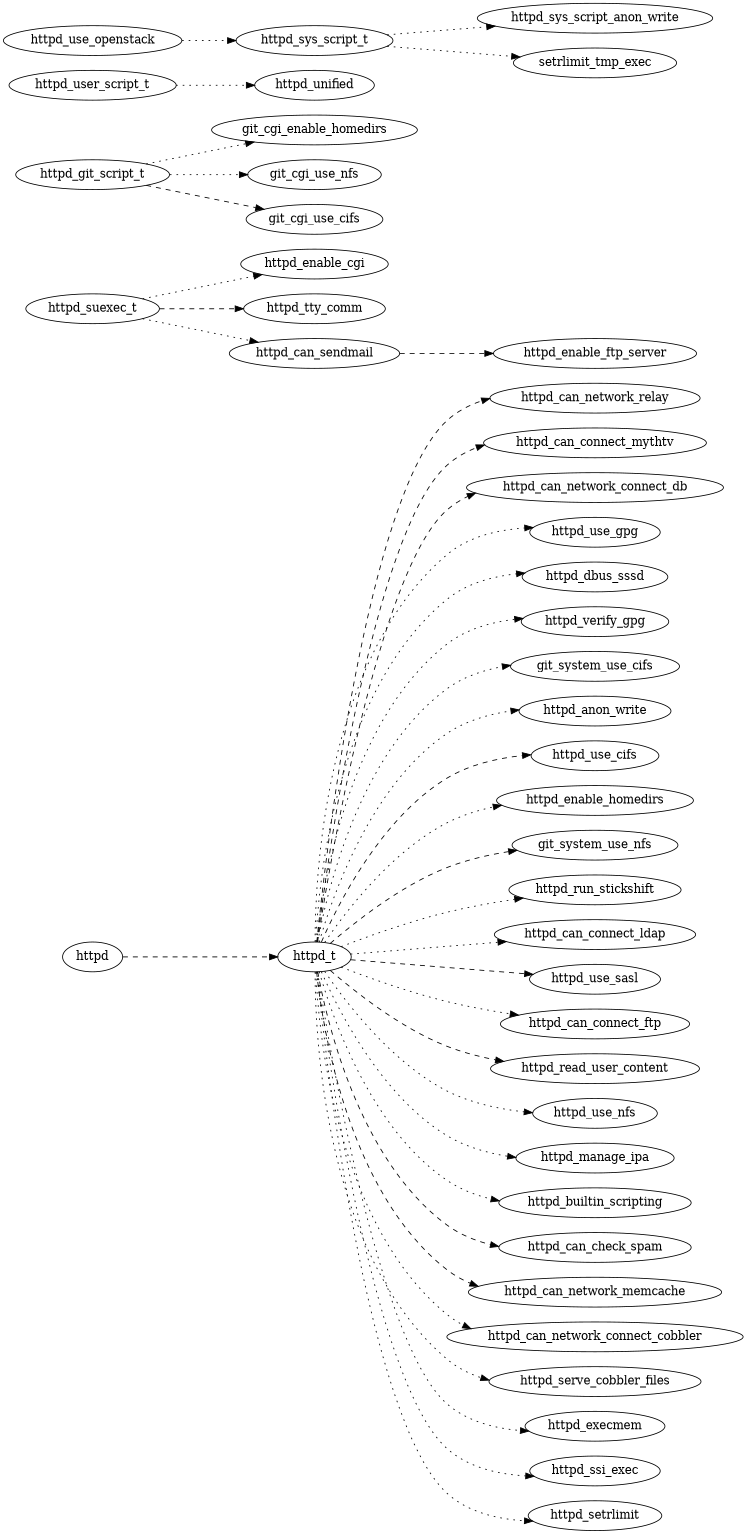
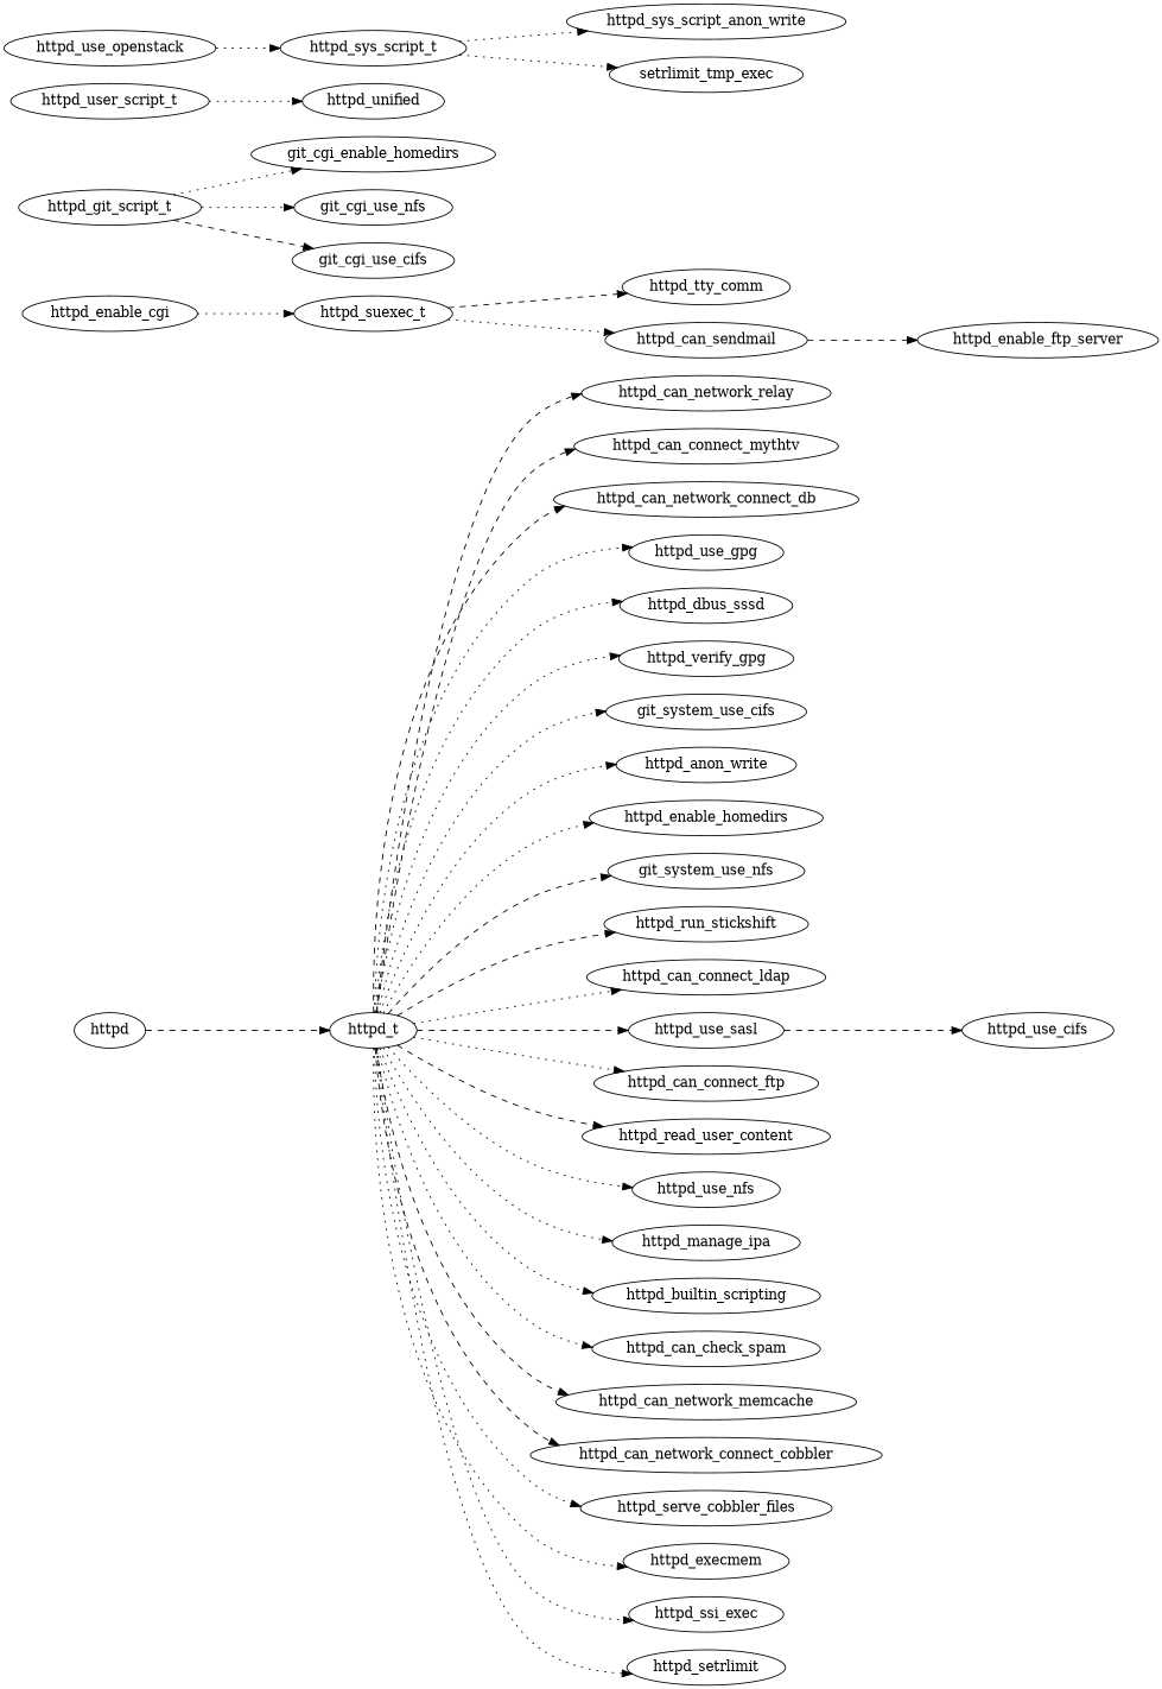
  digraph {
    rankdir=LR
    edge [style=dotted]
    httpd
    httpd_t
    httpd_can_network_relay
    httpd_can_connect_mythtv
    httpd_can_network_connect_db
    httpd_use_gpg
    httpd_dbus_sssd
    n8 [label=httpd_verify_gpg]
    git_system_use_cifs
    httpd_anon_write
    httpd_use_cifs
    httpd_enable_homedirs
    git_system_use_nfs
    httpd_run_stickshift
    httpd_can_connect_ldap
    httpd_use_sasl
    httpd_can_connect_ftp
    httpd_read_user_content
    httpd_use_nfs
    httpd_manage_ipa
    httpd_builtin_scripting
    httpd_can_check_spam
    httpd_can_network_memcache
    httpd_can_network_connect_cobbler
    httpd_serve_cobbler_files
    httpd_execmem
    httpd_ssi_exec
    httpd_setrlimit
    httpd_suexec_t
    httpd_enable_cgi
    httpd_tty_comm
    httpd_can_sendmail
    httpd_enable_ftp_server
    httpd_git_script_t
    git_cgi_enable_homedirs
    git_cgi_use_nfs
    git_cgi_use_cifs
    httpd_user_script_t
    httpd_unified
    httpd_sys_script_t
    httpd_sys_script_anon_write
    n42 [label=setrlimit_tmp_exec]
    httpd_use_openstack
    httpd -> httpd_t [style=dashed]
    httpd_t -> httpd_can_network_relay [style=dashed]
    httpd_t -> httpd_can_connect_mythtv [style=dashed]
    httpd_t -> httpd_can_network_connect_db [style=dashed]
    httpd_t -> httpd_use_gpg
    httpd_t -> httpd_dbus_sssd
    httpd_t -> n8
    httpd_t -> git_system_use_cifs
    httpd_t -> httpd_anon_write
-   httpd_t -> httpd_use_cifs [style=dashed]
+   httpd_use_sasl -> httpd_use_cifs [style=dashed]
    httpd_t -> httpd_enable_homedirs
    httpd_t -> git_system_use_nfs [style=dashed]
-   httpd_t -> httpd_run_stickshift
+   httpd_t -> httpd_run_stickshift [style=dashed]
    httpd_t -> httpd_can_connect_ldap
    httpd_t -> httpd_use_sasl [style=dashed]
    httpd_t -> httpd_can_connect_ftp
    httpd_t -> httpd_read_user_content [style=dashed]
    httpd_t -> httpd_use_nfs
    httpd_t -> httpd_manage_ipa
    httpd_t -> httpd_builtin_scripting
-   httpd_t -> httpd_can_check_spam [style=dashed]
+   httpd_t -> httpd_can_check_spam
    httpd_t -> httpd_can_network_memcache [style=dashed]
-   httpd_t -> httpd_can_network_connect_cobbler
+   httpd_t -> httpd_can_network_connect_cobbler [style=dashed]
    httpd_t -> httpd_serve_cobbler_files
    httpd_t -> httpd_execmem
    httpd_t -> httpd_ssi_exec
    httpd_t -> httpd_setrlimit
-   httpd_suexec_t -> httpd_enable_cgi
+   httpd_enable_cgi -> httpd_suexec_t
    httpd_suexec_t -> httpd_tty_comm [style=dashed]
    httpd_suexec_t -> httpd_can_sendmail
    httpd_can_sendmail -> httpd_enable_ftp_server [style=dashed]
    httpd_git_script_t -> git_cgi_enable_homedirs
    httpd_git_script_t -> git_cgi_use_nfs
    httpd_git_script_t -> git_cgi_use_cifs [style=dashed]
    httpd_user_script_t -> httpd_unified
    httpd_sys_script_t -> httpd_sys_script_anon_write
    httpd_sys_script_t -> n42
    httpd_use_openstack -> httpd_sys_script_t
  }
